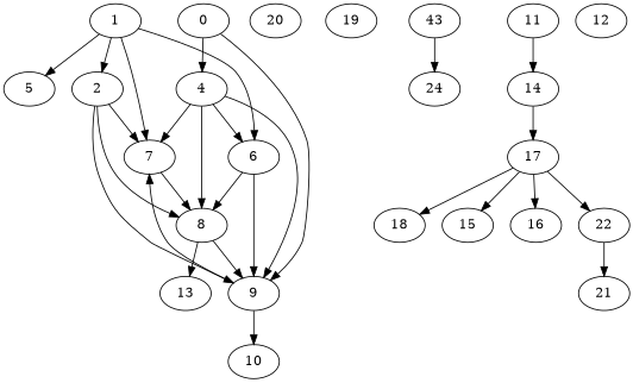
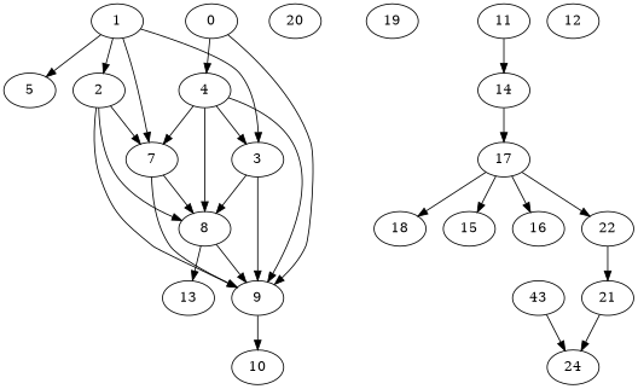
  digraph {
    node [Processor=0 Start_time=0 Weight=10]
    edge [Weight=15]
    1 [Weight=5]
    2 [Start_time=40 Weight=5]
-   6 [Start_time=45 Weight=8]
+   6 [Start_time=45 Weight=8 label=3]
    5 [Processor=1 Start_time=26 Weight=7]
    7 [Start_time=63 Weight=3]
    9 [Start_time=74 Weight=8]
    8 [Start_time=66 Weight=8]
    20 [Start_time=5]
    19 [Start_time=15 Weight=6]
    0 [Start_time=21 Weight=6]
    4 [Start_time=37 Weight=3]
    10 [Start_time=82]
    n13 [Start_time=27 label=43]
    24 [Processor=1 Start_time=85 Weight=6]
    13 [Processor=1 Start_time=91 Weight=1]
    11 [Processor=1 Weight=6]
    14 [Processor=1 Start_time=15 Weight=11]
    17 [Processor=1 Start_time=33]
    12 [Processor=1 Start_time=6 Weight=9]
    18 [Processor=1 Start_time=43]
    15 [Processor=1 Start_time=53]
    16 [Processor=1 Start_time=63 Weight=6]
    22 [Processor=1 Start_time=69]
    21 [Processor=1 Start_time=79 Weight=6]
    1 -> 2 [Weight=48]
    1 -> 6 [Weight=39]
    1 -> 5 [Weight=19]
    1 -> 7
    2 -> 7 [Weight=48]
    2 -> 9 [Weight=29]
    2 -> 8 [Weight=48]
    6 -> 9 [Weight=29]
    6 -> 8 [Weight=39]
-   9 -> 7 [Weight=34]
+   7 -> 9 [Weight=34]
    7 -> 8
    9 -> 10 [Weight=48]
    8 -> 9 [Weight=39]
    8 -> 13
    0 -> 9 [Weight=44]
    0 -> 4 [Weight=24]
    4 -> 6 [Weight=10]
    4 -> 7 [Weight=48]
    4 -> 9 [Weight=39]
    4 -> 8 [Weight=48]
    n13 -> 24
    11 -> 14 [Weight=39]
    14 -> 17
    17 -> 18
    17 -> 15
    17 -> 16 [Weight=14]
    17 -> 22
    22 -> 21
+   21 -> 24
  }
